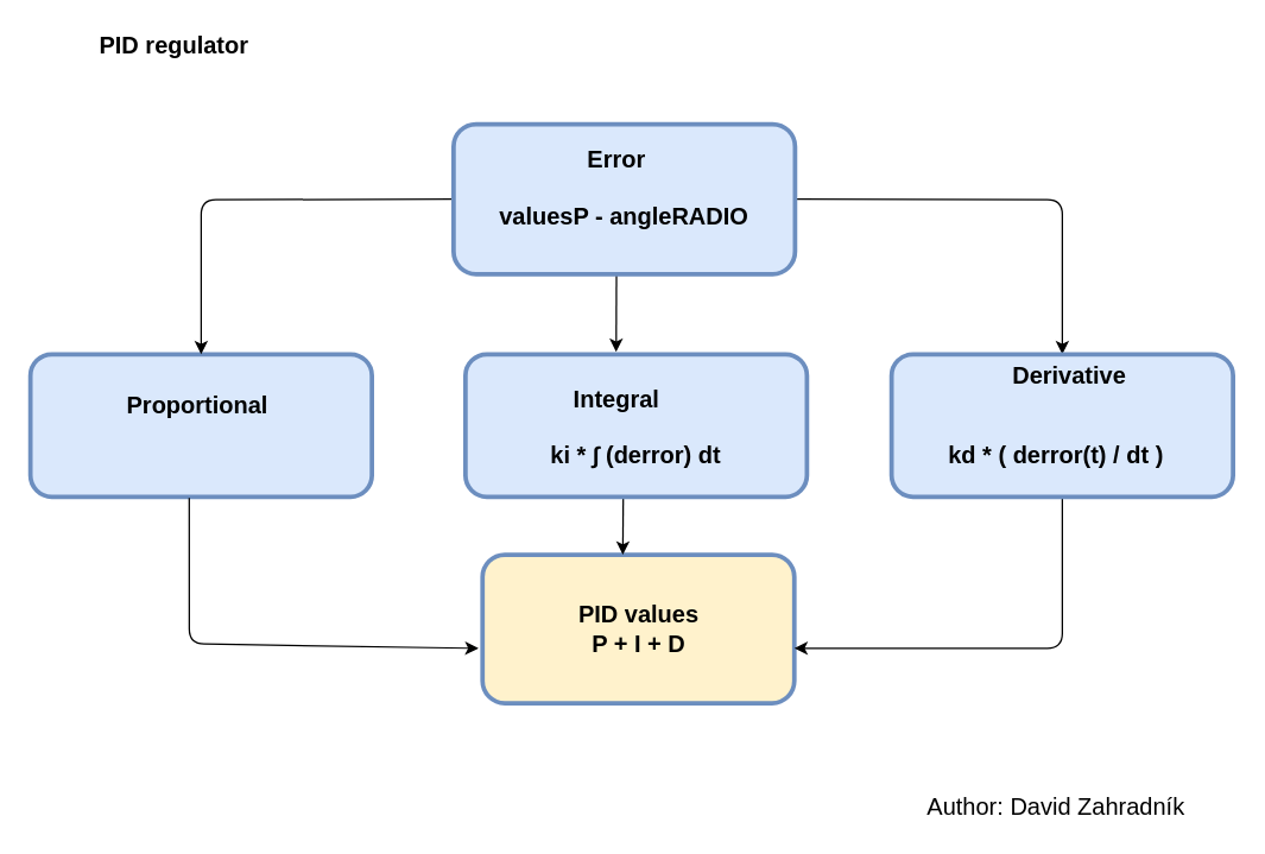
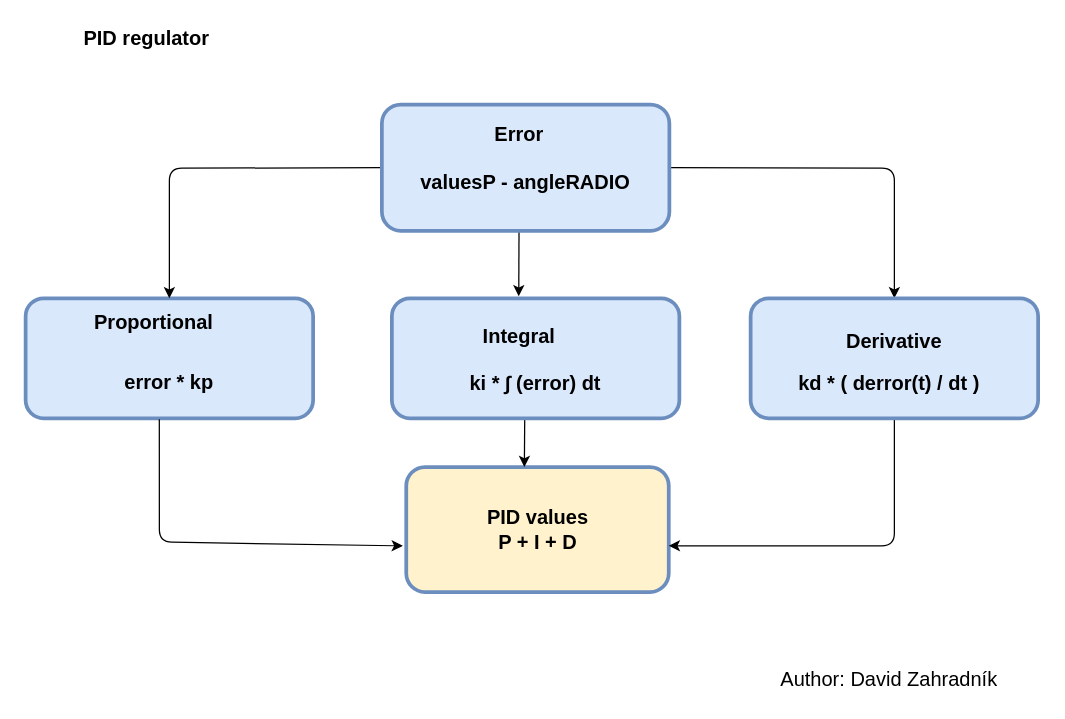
  <mxCell id="0" />
  <mxCell id="1" parent="0" />
  <mxCell id="2" value="" style="rounded=1;whiteSpace=wrap;html=1;strokeWidth=3;fontSize=16;fillColor=#dae8fc;strokeColor=#6c8ebf;" parent="1" vertex="1"><mxGeometry x="20" y="238" width="230" height="96" as="geometry" /></mxCell>
- <mxCell id="3" value="Proportional&amp;nbsp;" style="text;html=1;strokeColor=none;fillColor=none;align=center;verticalAlign=middle;whiteSpace=wrap;rounded=0;fontSize=16;fontStyle=1" parent="1" vertex="1"><mxGeometry x="79.5" y="261.5" width="110" height="20" as="geometry" /></mxCell>
+ <mxCell id="3" value="Proportional&amp;nbsp;" style="text;html=1;strokeColor=none;fillColor=none;align=center;verticalAlign=middle;whiteSpace=wrap;rounded=0;fontSize=16;fontStyle=1" parent="1" vertex="1"><mxGeometry x="69.5" y="246.5" width="110" height="20" as="geometry" /></mxCell>
  <mxCell id="4" value="&lt;b style=&quot;font-size: 16px;&quot;&gt;PID values&lt;br style=&quot;font-size: 16px;&quot;&gt;P + I + D&lt;br style=&quot;font-size: 16px;&quot;&gt;&lt;/b&gt;" style="rounded=1;whiteSpace=wrap;html=1;strokeWidth=3;fontSize=16;fillColor=#fff2cc;strokeColor=#6c8ebf;" parent="1" vertex="1"><mxGeometry x="324.5" y="373" width="210" height="100" as="geometry" /></mxCell>
  <mxCell id="5" value="" style="endArrow=classic;html=1;fontSize=16;exitX=0.477;exitY=1.007;exitDx=0;exitDy=0;exitPerimeter=0;" parent="1" source="15" edge="1"><mxGeometry width="50" height="50" relative="1" as="geometry"><mxPoint x="417.5" y="171.5" as="sourcePoint" /><mxPoint x="414.5" y="236.5" as="targetPoint" /></mxGeometry></mxCell>
  <mxCell id="6" value="" style="endArrow=classic;html=1;fontSize=16;entryX=0.5;entryY=0;entryDx=0;entryDy=0;exitX=0;exitY=0.5;exitDx=0;exitDy=0;" parent="1" source="15" target="2" edge="1"><mxGeometry width="50" height="50" relative="1" as="geometry"><mxPoint x="309.667" y="129.333" as="sourcePoint" /><mxPoint x="188" y="197.5" as="targetPoint" /><Array as="points"><mxPoint x="135" y="134" /></Array></mxGeometry></mxCell>
  <mxCell id="7" value="" style="endArrow=classic;html=1;fontSize=16;exitX=1;exitY=0.5;exitDx=0;exitDy=0;entryX=0.5;entryY=0;entryDx=0;entryDy=0;" parent="1" source="15" target="12" edge="1"><mxGeometry width="50" height="50" relative="1" as="geometry"><mxPoint x="459.667" y="131.833" as="sourcePoint" /><mxPoint x="779.5" y="231.5" as="targetPoint" /><Array as="points"><mxPoint x="715" y="134" /></Array></mxGeometry></mxCell>
  <mxCell id="8" value="" style="endArrow=classic;html=1;fontSize=16;exitX=0.462;exitY=1.014;exitDx=0;exitDy=0;exitPerimeter=0;" parent="1" source="11" edge="1"><mxGeometry width="50" height="50" relative="1" as="geometry"><mxPoint x="418.37" y="257.5" as="sourcePoint" /><mxPoint x="419" y="373" as="targetPoint" /></mxGeometry></mxCell>
  <mxCell id="9" value="" style="endArrow=classic;html=1;fontSize=16;entryX=-0.013;entryY=0.631;entryDx=0;entryDy=0;entryPerimeter=0;exitX=0.465;exitY=1.009;exitDx=0;exitDy=0;exitPerimeter=0;" parent="1" source="2" target="4" edge="1"><mxGeometry width="50" height="50" relative="1" as="geometry"><mxPoint x="187.87" y="259.5" as="sourcePoint" /><mxPoint x="320.786" y="523.571" as="targetPoint" /><Array as="points"><mxPoint x="127" y="433" /></Array></mxGeometry></mxCell>
  <mxCell id="10" value="" style="endArrow=classic;html=1;fontSize=16;entryX=1;entryY=0.63;entryDx=0;entryDy=0;entryPerimeter=0;" parent="1" source="12" edge="1" target="4"><mxGeometry width="50" height="50" relative="1" as="geometry"><mxPoint x="637.87" y="257.5" as="sourcePoint" /><mxPoint x="542" y="524" as="targetPoint" /><Array as="points"><mxPoint x="715" y="436" /></Array></mxGeometry></mxCell>
  <mxCell id="11" value="" style="rounded=1;whiteSpace=wrap;html=1;strokeWidth=3;fontSize=16;fillColor=#dae8fc;strokeColor=#6c8ebf;" parent="1" vertex="1"><mxGeometry x="313" y="238" width="230" height="96" as="geometry" /></mxCell>
  <mxCell id="12" value="" style="rounded=1;whiteSpace=wrap;html=1;strokeWidth=3;fontSize=16;fillColor=#dae8fc;strokeColor=#6c8ebf;" parent="1" vertex="1"><mxGeometry x="600" y="238" width="230" height="96" as="geometry" /></mxCell>
  <mxCell id="13" value="Integral" style="text;html=1;strokeColor=none;fillColor=none;align=center;verticalAlign=middle;whiteSpace=wrap;rounded=0;fontSize=16;fontStyle=1" parent="1" vertex="1"><mxGeometry x="359.5" y="257.5" width="110" height="20" as="geometry" /></mxCell>
- <mxCell id="14" value="Derivative" style="text;html=1;strokeColor=none;fillColor=none;align=center;verticalAlign=middle;whiteSpace=wrap;rounded=0;fontSize=16;fontStyle=1" parent="1" vertex="1"><mxGeometry x="665" y="241.5" width="110" height="20" as="geometry" /></mxCell>
+ <mxCell id="14" value="Derivative" style="text;html=1;strokeColor=none;fillColor=none;align=center;verticalAlign=middle;whiteSpace=wrap;rounded=0;fontSize=16;fontStyle=1" parent="1" vertex="1"><mxGeometry x="660" y="261.5" width="110" height="20" as="geometry" /></mxCell>
  <mxCell id="15" value="" style="rounded=1;whiteSpace=wrap;html=1;strokeWidth=3;fontSize=16;fillColor=#dae8fc;strokeColor=#6c8ebf;" parent="1" vertex="1"><mxGeometry x="305" y="83" width="230" height="101" as="geometry" /></mxCell>
  <mxCell id="16" value="Error" style="text;html=1;strokeColor=none;fillColor=none;align=center;verticalAlign=middle;whiteSpace=wrap;rounded=0;fontSize=16;fontStyle=1" parent="1" vertex="1"><mxGeometry x="359.5" y="97" width="110" height="20" as="geometry" /></mxCell>
  <mxCell id="17" value="valuesP - angleRADIO" style="text;html=1;strokeColor=none;fillColor=none;align=center;verticalAlign=middle;whiteSpace=wrap;rounded=0;fontSize=16;fontStyle=1" parent="1" vertex="1"><mxGeometry x="309.5" y="123" width="220" height="43" as="geometry" /></mxCell>
- <mxCell id="19" value="ki *&amp;nbsp;&lt;span style=&quot;font-size: 16px;&quot;&gt;∫ (derror) dt&lt;/span&gt;" style="text;html=1;strokeColor=none;fillColor=none;align=center;verticalAlign=middle;whiteSpace=wrap;rounded=0;fontSize=16;fontStyle=1" parent="1" vertex="1"><mxGeometry x="328" y="284.5" width="200" height="43" as="geometry" /></mxCell>
+ <mxCell id="18" value="error * kp" style="text;html=1;strokeColor=none;fillColor=none;align=center;verticalAlign=middle;whiteSpace=wrap;rounded=0;fontSize=16;fontStyle=1" parent="1" vertex="1"><mxGeometry x="34.5" y="283" width="200" height="43" as="geometry" /></mxCell>
+ <mxCell id="19" value="ki *&amp;nbsp;&lt;span style=&quot;font-size: 16px;&quot;&gt;∫ (error) dt&lt;/span&gt;" style="text;html=1;strokeColor=none;fillColor=none;align=center;verticalAlign=middle;whiteSpace=wrap;rounded=0;fontSize=16;fontStyle=1" parent="1" vertex="1"><mxGeometry x="328" y="284.5" width="200" height="43" as="geometry" /></mxCell>
  <mxCell id="20" value="kd * ( derror(t) / dt )&lt;br style=&quot;font-size: 16px;&quot;&gt;" style="text;html=1;strokeColor=none;fillColor=none;align=center;verticalAlign=middle;whiteSpace=wrap;rounded=0;fontSize=16;fontStyle=1" parent="1" vertex="1"><mxGeometry x="611" y="284.5" width="200" height="43" as="geometry" /></mxCell>
  <mxCell id="21" value="PID regulator" style="text;html=1;strokeColor=none;fillColor=none;align=center;verticalAlign=middle;whiteSpace=wrap;rounded=0;fontSize=16;fontStyle=1" parent="1" vertex="1"><mxGeometry x="39.5" y="20" width="154" height="20" as="geometry" /></mxCell>
  <mxCell id="22" value="Author: David Zahradník" style="text;html=1;strokeColor=none;fillColor=none;align=center;verticalAlign=middle;whiteSpace=wrap;rounded=0;fontSize=16;" parent="1" vertex="1"><mxGeometry x="600" y="533" width="222" height="20" as="geometry" /></mxCell>
